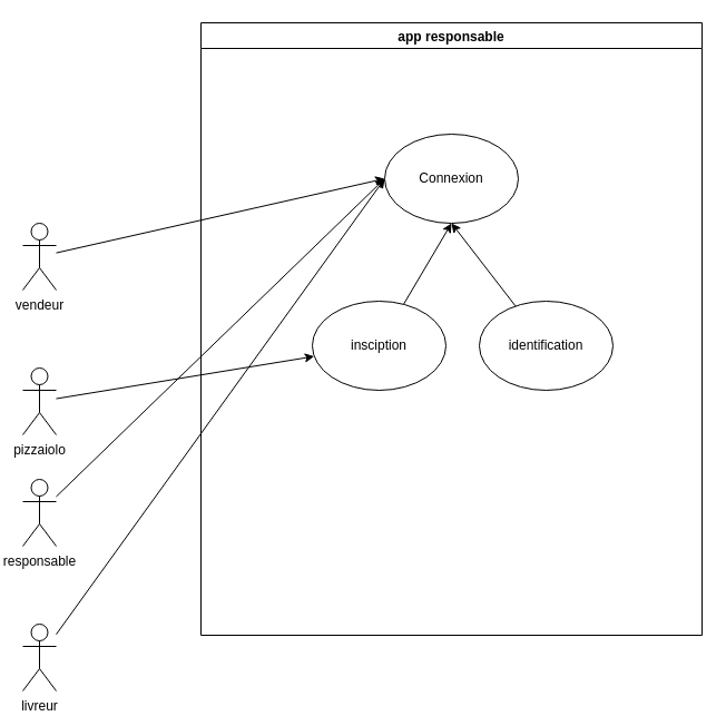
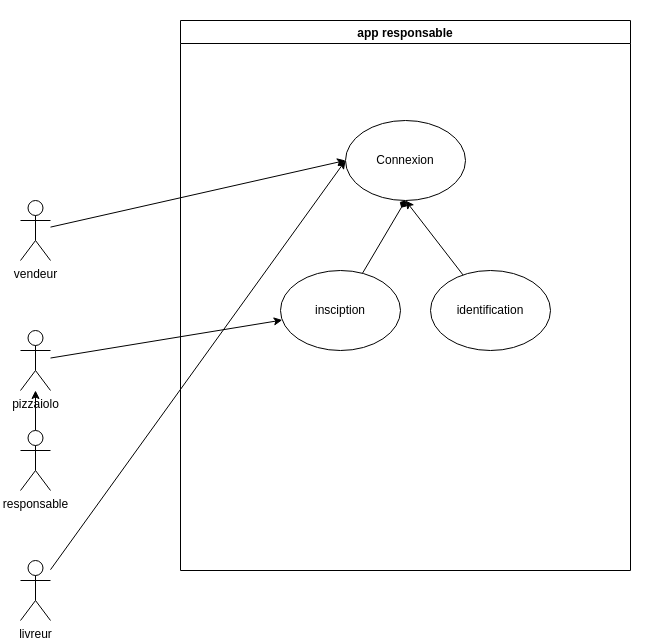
  <mxCell id="0" />
  <mxCell id="1" parent="0" />
  <mxCell id="2" value="app responsable" style="swimlane;startSize=23;" vertex="1" parent="1"><mxGeometry x="180" y="20" width="450" height="550" as="geometry" /></mxCell>
  <mxCell id="3" value="Connexion" style="ellipse;whiteSpace=wrap;html=1;" vertex="1" parent="2"><mxGeometry x="165" y="100" width="120" height="80" as="geometry" /></mxCell>
  <mxCell id="4" value="identification" style="ellipse;whiteSpace=wrap;html=1;" vertex="1" parent="2"><mxGeometry x="250" y="250" width="120" height="80" as="geometry" /></mxCell>
- <mxCell id="5" style="rounded=0;orthogonalLoop=1;jettySize=auto;html=1;entryX=0.5;entryY=1;entryDx=0;entryDy=0;" edge="1" parent="2" source="6" target="3"><mxGeometry relative="1" as="geometry" /></mxCell>
+ <mxCell id="5" style="rounded=0;orthogonalLoop=1;jettySize=auto;html=1;entryX=0.5;entryY=1;entryDx=0;entryDy=0;endArrow=diamond;" edge="1" parent="2" source="6" target="3"><mxGeometry relative="1" as="geometry" /></mxCell>
  <mxCell id="6" value="insciption" style="ellipse;whiteSpace=wrap;html=1;" vertex="1" parent="2"><mxGeometry x="100" y="250" width="120" height="80" as="geometry" /></mxCell>
  <mxCell id="7" style="edgeStyle=none;rounded=0;orthogonalLoop=1;jettySize=auto;html=1;entryX=0.5;entryY=1;entryDx=0;entryDy=0;" edge="1" parent="2" source="4" target="3"><mxGeometry relative="1" as="geometry"><mxPoint x="210" y="210" as="targetPoint" /></mxGeometry></mxCell>
  <mxCell id="8" style="edgeStyle=none;rounded=0;orthogonalLoop=1;jettySize=auto;html=1;entryX=0;entryY=0.5;entryDx=0;entryDy=0;" edge="1" parent="1" source="9" target="3"><mxGeometry relative="1" as="geometry" /></mxCell>
  <mxCell id="9" value="vendeur" style="shape=umlActor;verticalLabelPosition=bottom;verticalAlign=top;html=1;outlineConnect=0;" vertex="1" parent="1"><mxGeometry x="20" y="200" width="30" height="60" as="geometry" /></mxCell>
  <mxCell id="10" style="edgeStyle=none;rounded=0;orthogonalLoop=1;jettySize=auto;html=1;" edge="1" parent="1" source="11" target="6"><mxGeometry relative="1" as="geometry" /></mxCell>
  <mxCell id="11" value="pizzaiolo" style="shape=umlActor;verticalLabelPosition=bottom;verticalAlign=top;html=1;outlineConnect=0;" vertex="1" parent="1"><mxGeometry x="20" y="330" width="30" height="60" as="geometry" /></mxCell>
- <mxCell id="12" style="edgeStyle=none;rounded=0;orthogonalLoop=1;jettySize=auto;html=1;entryX=0;entryY=0.5;entryDx=0;entryDy=0;" edge="1" parent="1" source="13" target="3"><mxGeometry relative="1" as="geometry" /></mxCell>
+ <mxCell id="12" style="edgeStyle=none;rounded=0;orthogonalLoop=1;jettySize=auto;html=1;" edge="1" parent="1" source="13" target="11"><mxGeometry relative="1" as="geometry" /></mxCell>
  <mxCell id="13" value="&lt;div&gt;responsable&lt;/div&gt;" style="shape=umlActor;verticalLabelPosition=bottom;verticalAlign=top;html=1;outlineConnect=0;" vertex="1" parent="1"><mxGeometry x="20" y="430" width="30" height="60" as="geometry" /></mxCell>
  <mxCell id="14" style="edgeStyle=none;rounded=0;orthogonalLoop=1;jettySize=auto;html=1;entryX=0;entryY=0.5;entryDx=0;entryDy=0;" edge="1" parent="1" source="15" target="3"><mxGeometry relative="1" as="geometry" /></mxCell>
  <mxCell id="15" value="livreur" style="shape=umlActor;verticalLabelPosition=bottom;verticalAlign=top;html=1;outlineConnect=0;" vertex="1" parent="1"><mxGeometry x="20" y="560" width="30" height="60" as="geometry" /></mxCell>
